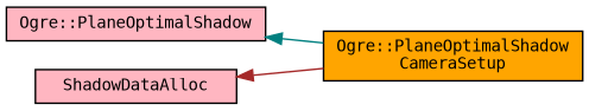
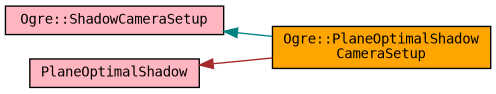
  digraph {
    fontname="DejaVu Sans Mono"
    rankdir=LR
    node [color=black fillcolor=lightpink fontname="DejaVu Sans Mono" fontsize=10 shape=record style=filled]
    edge [dir=back fontname="DejaVu Sans Mono" fontsize=10 labelfontname=Helvetica labelfontsize=10 style=solid]
    n1 [fillcolor=orange fontcolor=black height=0.2 label="Ogre::PlaneOptimalShadow\lCameraSetup" width=0.4]
-   n2 [height=0.2 label="Ogre::PlaneOptimalShadow" width=0.4]
-   n3 [height=0.2 label=ShadowDataAlloc width=0.4]
+   n2 [height=0.2 label="Ogre::ShadowCameraSetup" width=0.4]
+   n3 [height=0.2 label=PlaneOptimalShadow width=0.4]
    n2 -> n1 [color=teal]
    n3 -> n1 [color=brown]
  }
